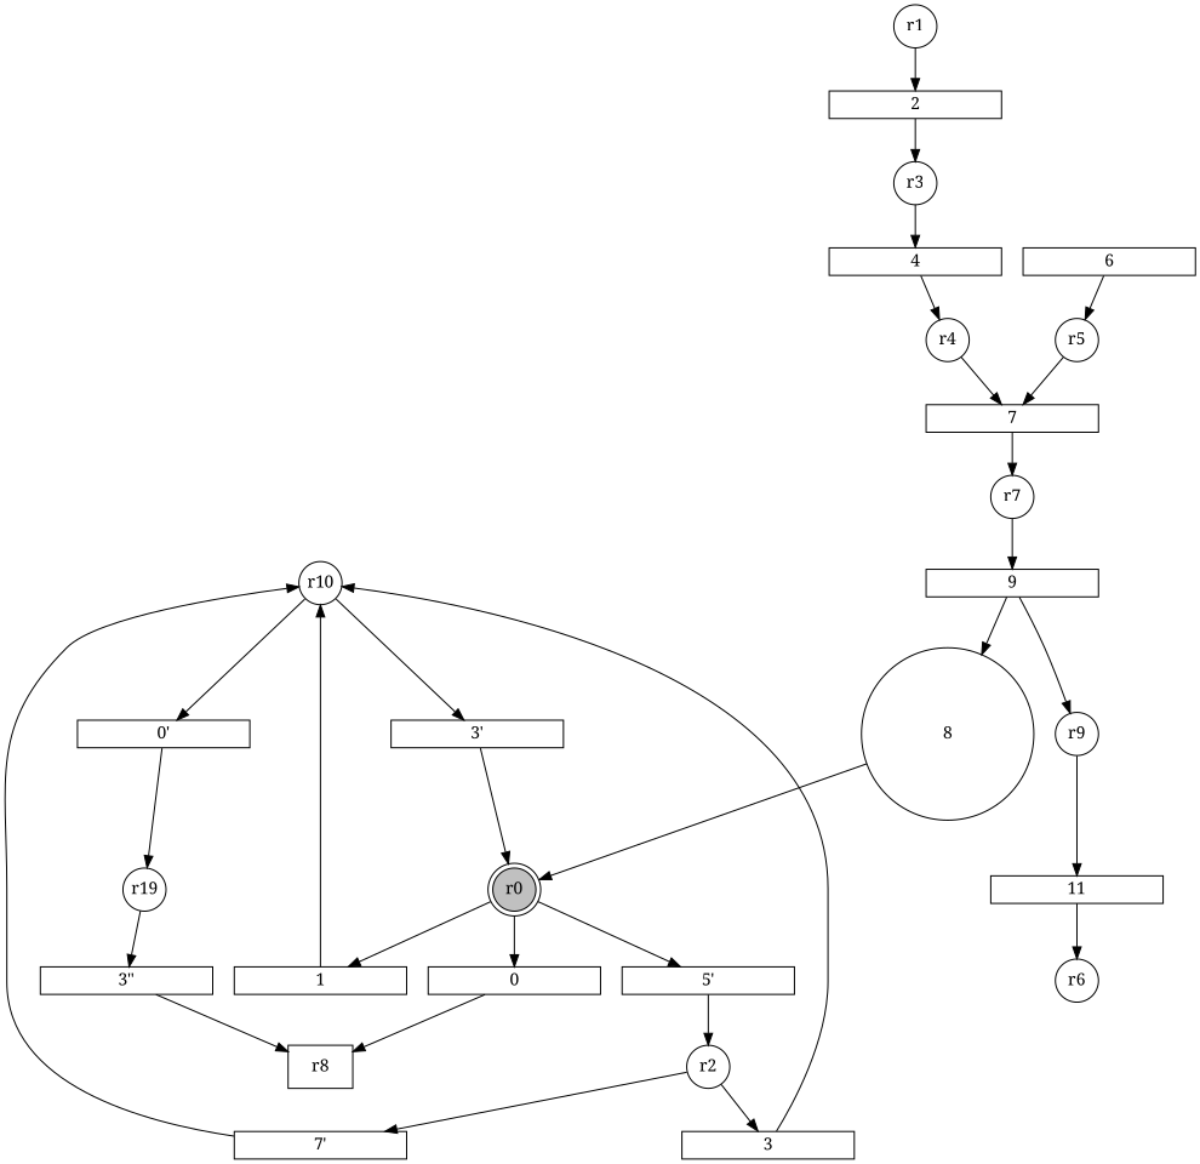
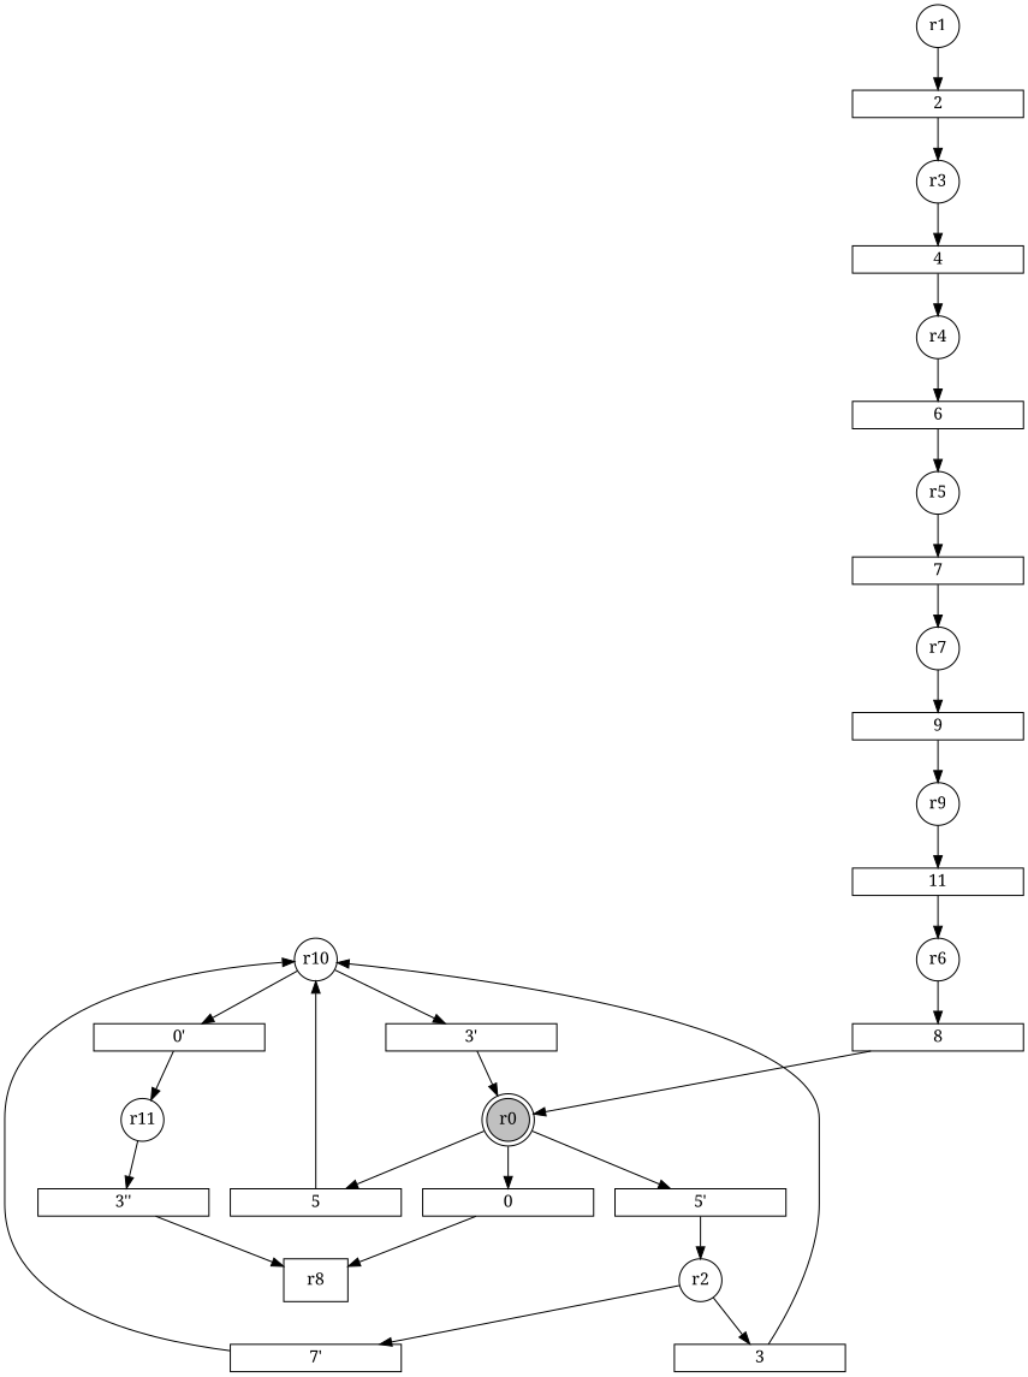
  digraph {
    fontname="Noto Serif"
    node [fontname="Noto Serif" shape=rect forcelabels=false]
    edge [fontname="Noto Serif"]
    r8 [fixedsize=2 shape=box forcelabels=""]
    r10 [fixedsize=2 shape=circle forcelabels=""]
    r1 [fixedsize=2 shape=circle forcelabels=""]
-   r11 [fixedsize=2 shape=circle label=r19 forcelabels=""]
+   r11 [fixedsize=2 shape=circle forcelabels=""]
    r3 [fixedsize=2 shape=circle forcelabels=""]
    r4 [fixedsize=2 shape=circle forcelabels=""]
    r2 [fixedsize=2 shape=circle forcelabels=""]
    r5 [fixedsize=2 shape=circle forcelabels=""]
    r7 [fixedsize=2 shape=circle forcelabels=""]
    r6 [fixedsize=2 shape=circle forcelabels=""]
    r9 [fixedsize=2 shape=circle forcelabels=""]
    r0 [color=black fillcolor=gray fixedsize=2 shape=doublecircle style=filled forcelabels=""]
    n13 [height=0.2 label="7'" width=2]
    n14 [height=0.2 label="3'" width=2]
    n15 [height=0.2 label="5'" width=2]
    n16 [height=0.2 label="0'" width=2]
    n17 [height=0.2 label="3''" width=2]
    0 [height=0.2 width=2]
-   1 [height=0.2 width=2]
+   1 [height=0.2 width=2 label=5]
    2 [height=0.2 width=2]
    3 [height=0.2 width=2]
    4 [height=0.2 width=2]
    6 [height=0.2 width=2]
    7 [height=0.2 width=2]
-   8 [height=0.2 shape=circle width=2]
+   8 [height=0.2 width=2]
    9 [height=0.2 width=2]
    11 [height=0.2 width=2]
    subgraph sub_1 {
      r8
      r10
      r1
      r11
      r3
      r4
      r2
      r5
      r7
      r6
      r9
    }
    subgraph sub_2 {
      r0
    }
    subgraph sub_3 {
      n13
      n14
      n15
      n16
      n17
      0
      1
      2
      3
      4
      6
      7
      8
      9
      11
    }
    r10 -> n14
    r10 -> n16
    r1 -> 2
    r11 -> n17
    r3 -> 4
-   r4 -> 7
+   r4 -> 6
    r2 -> n13
    r2 -> 3
    r5 -> 7
    r7 -> 9
-   9 -> 8
+   r6 -> 8
    r9 -> 11
    r0 -> n15
    r0 -> 0
    r0 -> 1
    n13 -> r10
    n14 -> r0
    n15 -> r2
    n16 -> r11
    n17 -> r8
    0 -> r8
    1 -> r10
    2 -> r3
    3 -> r10
    4 -> r4
    6 -> r5
    7 -> r7
    8 -> r0
    9 -> r9
    11 -> r6
  }
